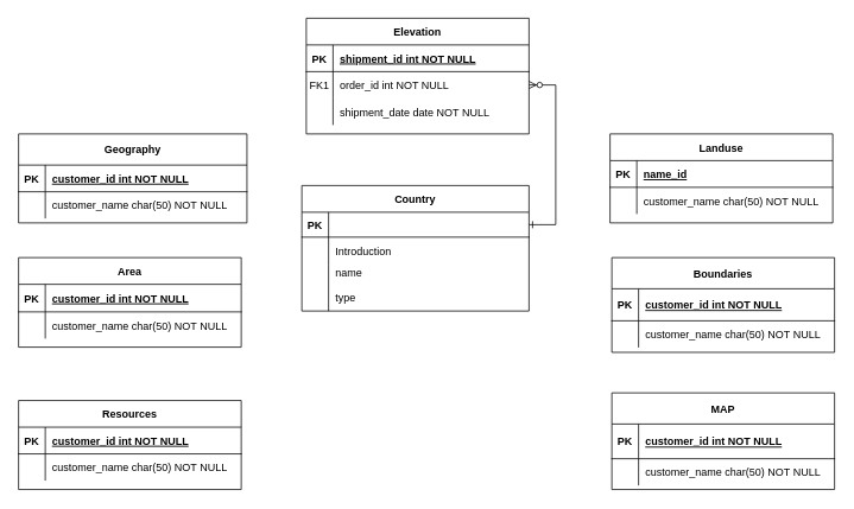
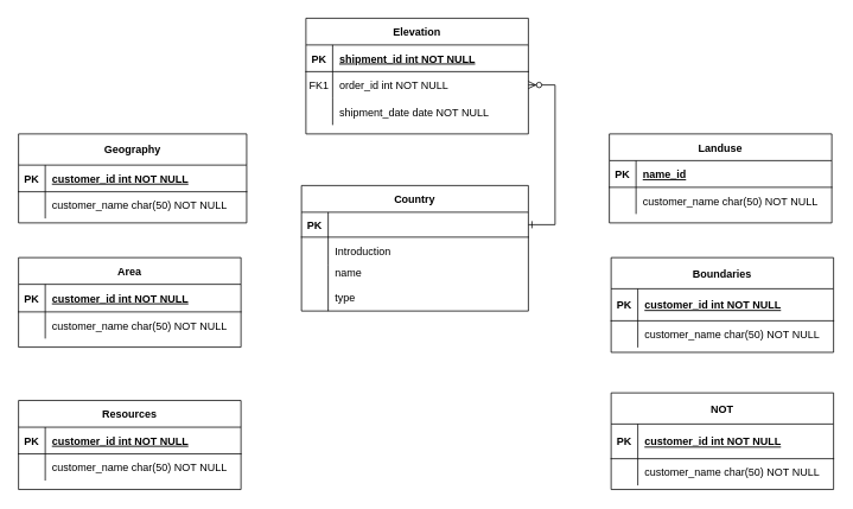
  <mxCell id="0" />
  <mxCell id="1" parent="0" />
  <mxCell id="2" value="" style="edgeStyle=entityRelationEdgeStyle;endArrow=ERzeroToMany;startArrow=ERone;endFill=1;startFill=0;rounded=0;" parent="1" source="4" target="16" edge="1"><mxGeometry width="100" height="100" relative="1" as="geometry"><mxPoint x="295" y="268" as="sourcePoint" /><mxPoint x="355" y="293" as="targetPoint" /></mxGeometry></mxCell>
  <mxCell id="3" value="Country" style="shape=table;startSize=30;container=1;collapsible=1;childLayout=tableLayout;fixedRows=1;rowLines=0;fontStyle=1;align=center;resizeLast=1;" parent="1" vertex="1"><mxGeometry x="338" y="208" width="255" height="141" as="geometry"><mxRectangle x="342" y="20" width="77" height="30" as="alternateBounds" /></mxGeometry></mxCell>
  <mxCell id="4" value="" style="shape=partialRectangle;collapsible=0;dropTarget=0;pointerEvents=0;fillColor=none;points=[[0,0.5],[1,0.5]];portConstraint=eastwest;top=0;left=0;right=0;bottom=1;" parent="3" vertex="1"><mxGeometry y="30" width="255" height="28" as="geometry" /></mxCell>
  <mxCell id="5" value="PK" style="shape=partialRectangle;overflow=hidden;connectable=0;fillColor=none;top=0;left=0;bottom=0;right=0;fontStyle=1;" parent="4" vertex="1"><mxGeometry width="30" height="28" as="geometry"><mxRectangle width="30" height="28" as="alternateBounds" /></mxGeometry></mxCell>
  <mxCell id="6" value="" style="shape=partialRectangle;collapsible=0;dropTarget=0;pointerEvents=0;fillColor=none;points=[[0,0.5],[1,0.5]];portConstraint=eastwest;top=0;left=0;right=0;bottom=0;" parent="3" vertex="1"><mxGeometry y="58" width="255" height="32" as="geometry" /></mxCell>
  <mxCell id="7" value="" style="shape=partialRectangle;overflow=hidden;connectable=0;fillColor=none;top=0;left=0;bottom=0;right=0;" parent="6" vertex="1"><mxGeometry width="30" height="32" as="geometry"><mxRectangle width="30" height="32" as="alternateBounds" /></mxGeometry></mxCell>
  <mxCell id="8" value="Introduction" style="shape=partialRectangle;overflow=hidden;connectable=0;fillColor=none;top=0;left=0;bottom=0;right=0;align=left;spacingLeft=6;" parent="6" vertex="1"><mxGeometry x="30" width="225" height="32" as="geometry"><mxRectangle width="225" height="32" as="alternateBounds" /></mxGeometry></mxCell>
  <mxCell id="9" value="" style="shape=partialRectangle;collapsible=0;dropTarget=0;pointerEvents=0;fillColor=none;points=[[0,0.5],[1,0.5]];portConstraint=eastwest;top=0;left=0;right=0;bottom=0;" parent="3" vertex="1"><mxGeometry y="90" width="255" height="51" as="geometry" /></mxCell>
  <mxCell id="10" value="" style="shape=partialRectangle;overflow=hidden;connectable=0;fillColor=none;top=0;left=0;bottom=0;right=0;" parent="9" vertex="1"><mxGeometry width="30" height="51" as="geometry"><mxRectangle width="30" height="51" as="alternateBounds" /></mxGeometry></mxCell>
  <mxCell id="11" value="" style="shape=partialRectangle;overflow=hidden;connectable=0;fillColor=none;top=0;left=0;bottom=0;right=0;align=left;spacingLeft=6;" parent="9" vertex="1"><mxGeometry x="30" width="225" height="51" as="geometry"><mxRectangle width="225" height="51" as="alternateBounds" /></mxGeometry></mxCell>
  <mxCell id="12" value="Elevation" style="shape=table;startSize=30;container=1;collapsible=1;childLayout=tableLayout;fixedRows=1;rowLines=0;fontStyle=1;align=center;resizeLast=1;" parent="1" vertex="1"><mxGeometry x="343" y="20" width="250" height="130" as="geometry" /></mxCell>
  <mxCell id="13" value="" style="shape=partialRectangle;collapsible=0;dropTarget=0;pointerEvents=0;fillColor=none;points=[[0,0.5],[1,0.5]];portConstraint=eastwest;top=0;left=0;right=0;bottom=1;" parent="12" vertex="1"><mxGeometry y="30" width="250" height="30" as="geometry" /></mxCell>
  <mxCell id="14" value="PK" style="shape=partialRectangle;overflow=hidden;connectable=0;fillColor=none;top=0;left=0;bottom=0;right=0;fontStyle=1;" parent="13" vertex="1"><mxGeometry width="30" height="30" as="geometry"><mxRectangle width="30" height="30" as="alternateBounds" /></mxGeometry></mxCell>
  <mxCell id="15" value="shipment_id int NOT NULL " style="shape=partialRectangle;overflow=hidden;connectable=0;fillColor=none;top=0;left=0;bottom=0;right=0;align=left;spacingLeft=6;fontStyle=5;" parent="13" vertex="1"><mxGeometry x="30" width="220" height="30" as="geometry"><mxRectangle width="220" height="30" as="alternateBounds" /></mxGeometry></mxCell>
  <mxCell id="16" value="" style="shape=partialRectangle;collapsible=0;dropTarget=0;pointerEvents=0;fillColor=none;points=[[0,0.5],[1,0.5]];portConstraint=eastwest;top=0;left=0;right=0;bottom=0;" parent="12" vertex="1"><mxGeometry y="60" width="250" height="30" as="geometry" /></mxCell>
  <mxCell id="17" value="FK1" style="shape=partialRectangle;overflow=hidden;connectable=0;fillColor=none;top=0;left=0;bottom=0;right=0;" parent="16" vertex="1"><mxGeometry width="30" height="30" as="geometry"><mxRectangle width="30" height="30" as="alternateBounds" /></mxGeometry></mxCell>
  <mxCell id="18" value="order_id int NOT NULL" style="shape=partialRectangle;overflow=hidden;connectable=0;fillColor=none;top=0;left=0;bottom=0;right=0;align=left;spacingLeft=6;" parent="16" vertex="1"><mxGeometry x="30" width="220" height="30" as="geometry"><mxRectangle width="220" height="30" as="alternateBounds" /></mxGeometry></mxCell>
  <mxCell id="19" value="" style="shape=partialRectangle;collapsible=0;dropTarget=0;pointerEvents=0;fillColor=none;points=[[0,0.5],[1,0.5]];portConstraint=eastwest;top=0;left=0;right=0;bottom=0;" parent="12" vertex="1"><mxGeometry y="90" width="250" height="30" as="geometry" /></mxCell>
  <mxCell id="20" value="" style="shape=partialRectangle;overflow=hidden;connectable=0;fillColor=none;top=0;left=0;bottom=0;right=0;" parent="19" vertex="1"><mxGeometry width="30" height="30" as="geometry"><mxRectangle width="30" height="30" as="alternateBounds" /></mxGeometry></mxCell>
  <mxCell id="21" value="shipment_date date NOT NULL" style="shape=partialRectangle;overflow=hidden;connectable=0;fillColor=none;top=0;left=0;bottom=0;right=0;align=left;spacingLeft=6;" parent="19" vertex="1"><mxGeometry x="30" width="220" height="30" as="geometry"><mxRectangle width="220" height="30" as="alternateBounds" /></mxGeometry></mxCell>
  <mxCell id="22" value="Boundaries" style="shape=table;startSize=35;container=1;collapsible=1;childLayout=tableLayout;fixedRows=1;rowLines=0;fontStyle=1;align=center;resizeLast=1;" parent="1" vertex="1"><mxGeometry x="686" y="289" width="250" height="106.458" as="geometry" /></mxCell>
  <mxCell id="23" value="" style="shape=partialRectangle;collapsible=0;dropTarget=0;pointerEvents=0;fillColor=none;points=[[0,0.5],[1,0.5]];portConstraint=eastwest;top=0;left=0;right=0;bottom=1;" parent="22" vertex="1"><mxGeometry y="35" width="250" height="36" as="geometry" /></mxCell>
  <mxCell id="24" value="PK" style="shape=partialRectangle;overflow=hidden;connectable=0;fillColor=none;top=0;left=0;bottom=0;right=0;fontStyle=1;" parent="23" vertex="1"><mxGeometry width="30" height="36" as="geometry"><mxRectangle width="30" height="36" as="alternateBounds" /></mxGeometry></mxCell>
  <mxCell id="25" value="customer_id int NOT NULL " style="shape=partialRectangle;overflow=hidden;connectable=0;fillColor=none;top=0;left=0;bottom=0;right=0;align=left;spacingLeft=6;fontStyle=5;" parent="23" vertex="1"><mxGeometry x="30" width="220" height="36" as="geometry"><mxRectangle width="220" height="36" as="alternateBounds" /></mxGeometry></mxCell>
  <mxCell id="26" value="" style="shape=partialRectangle;collapsible=0;dropTarget=0;pointerEvents=0;fillColor=none;points=[[0,0.5],[1,0.5]];portConstraint=eastwest;top=0;left=0;right=0;bottom=0;" parent="22" vertex="1"><mxGeometry y="71" width="250" height="30" as="geometry" /></mxCell>
  <mxCell id="27" value="" style="shape=partialRectangle;overflow=hidden;connectable=0;fillColor=none;top=0;left=0;bottom=0;right=0;" parent="26" vertex="1"><mxGeometry width="30" height="30" as="geometry"><mxRectangle width="30" height="30" as="alternateBounds" /></mxGeometry></mxCell>
  <mxCell id="28" value="customer_name char(50) NOT NULL" style="shape=partialRectangle;overflow=hidden;connectable=0;fillColor=none;top=0;left=0;bottom=0;right=0;align=left;spacingLeft=6;" parent="26" vertex="1"><mxGeometry x="30" width="220" height="30" as="geometry"><mxRectangle width="220" height="30" as="alternateBounds" /></mxGeometry></mxCell>
  <mxCell id="29" value="Area" style="shape=table;startSize=30;container=1;collapsible=1;childLayout=tableLayout;fixedRows=1;rowLines=0;fontStyle=1;align=center;resizeLast=1;" parent="1" vertex="1"><mxGeometry x="20" y="289" width="250" height="100.625" as="geometry" /></mxCell>
  <mxCell id="30" value="" style="shape=partialRectangle;collapsible=0;dropTarget=0;pointerEvents=0;fillColor=none;points=[[0,0.5],[1,0.5]];portConstraint=eastwest;top=0;left=0;right=0;bottom=1;" parent="29" vertex="1"><mxGeometry y="30" width="250" height="31" as="geometry" /></mxCell>
  <mxCell id="31" value="PK" style="shape=partialRectangle;overflow=hidden;connectable=0;fillColor=none;top=0;left=0;bottom=0;right=0;fontStyle=1;" parent="30" vertex="1"><mxGeometry width="30" height="31" as="geometry"><mxRectangle width="30" height="31" as="alternateBounds" /></mxGeometry></mxCell>
  <mxCell id="32" value="customer_id int NOT NULL " style="shape=partialRectangle;overflow=hidden;connectable=0;fillColor=none;top=0;left=0;bottom=0;right=0;align=left;spacingLeft=6;fontStyle=5;" parent="30" vertex="1"><mxGeometry x="30" width="220" height="31" as="geometry"><mxRectangle width="220" height="31" as="alternateBounds" /></mxGeometry></mxCell>
  <mxCell id="33" value="" style="shape=partialRectangle;collapsible=0;dropTarget=0;pointerEvents=0;fillColor=none;points=[[0,0.5],[1,0.5]];portConstraint=eastwest;top=0;left=0;right=0;bottom=0;" parent="29" vertex="1"><mxGeometry y="61" width="250" height="30" as="geometry" /></mxCell>
  <mxCell id="34" value="" style="shape=partialRectangle;overflow=hidden;connectable=0;fillColor=none;top=0;left=0;bottom=0;right=0;" parent="33" vertex="1"><mxGeometry width="30" height="30" as="geometry"><mxRectangle width="30" height="30" as="alternateBounds" /></mxGeometry></mxCell>
  <mxCell id="35" value="customer_name char(50) NOT NULL" style="shape=partialRectangle;overflow=hidden;connectable=0;fillColor=none;top=0;left=0;bottom=0;right=0;align=left;spacingLeft=6;" parent="33" vertex="1"><mxGeometry x="30" width="220" height="30" as="geometry"><mxRectangle width="220" height="30" as="alternateBounds" /></mxGeometry></mxCell>
  <mxCell id="36" value="Landuse" style="shape=table;startSize=30;container=1;collapsible=1;childLayout=tableLayout;fixedRows=1;rowLines=0;fontStyle=1;align=center;resizeLast=1;" parent="1" vertex="1"><mxGeometry x="684" y="150" width="250" height="100" as="geometry" /></mxCell>
  <mxCell id="37" value="" style="shape=partialRectangle;collapsible=0;dropTarget=0;pointerEvents=0;fillColor=none;points=[[0,0.5],[1,0.5]];portConstraint=eastwest;top=0;left=0;right=0;bottom=1;" parent="36" vertex="1"><mxGeometry y="30" width="250" height="30" as="geometry" /></mxCell>
  <mxCell id="38" value="PK" style="shape=partialRectangle;overflow=hidden;connectable=0;fillColor=none;top=0;left=0;bottom=0;right=0;fontStyle=1;" parent="37" vertex="1"><mxGeometry width="30" height="30" as="geometry"><mxRectangle width="30" height="30" as="alternateBounds" /></mxGeometry></mxCell>
  <mxCell id="39" value="name_id" style="shape=partialRectangle;overflow=hidden;connectable=0;fillColor=none;top=0;left=0;bottom=0;right=0;align=left;spacingLeft=6;fontStyle=5;" parent="37" vertex="1"><mxGeometry x="30" width="220" height="30" as="geometry"><mxRectangle width="220" height="30" as="alternateBounds" /></mxGeometry></mxCell>
  <mxCell id="40" value="" style="shape=partialRectangle;collapsible=0;dropTarget=0;pointerEvents=0;fillColor=none;points=[[0,0.5],[1,0.5]];portConstraint=eastwest;top=0;left=0;right=0;bottom=0;" parent="36" vertex="1"><mxGeometry y="60" width="250" height="30" as="geometry" /></mxCell>
  <mxCell id="41" value="" style="shape=partialRectangle;overflow=hidden;connectable=0;fillColor=none;top=0;left=0;bottom=0;right=0;" parent="40" vertex="1"><mxGeometry width="30" height="30" as="geometry"><mxRectangle width="30" height="30" as="alternateBounds" /></mxGeometry></mxCell>
  <mxCell id="42" value="customer_name char(50) NOT NULL" style="shape=partialRectangle;overflow=hidden;connectable=0;fillColor=none;top=0;left=0;bottom=0;right=0;align=left;spacingLeft=6;" parent="40" vertex="1"><mxGeometry x="30" width="220" height="30" as="geometry"><mxRectangle width="220" height="30" as="alternateBounds" /></mxGeometry></mxCell>
  <mxCell id="43" value="Resources" style="shape=table;startSize=30;container=1;collapsible=1;childLayout=tableLayout;fixedRows=1;rowLines=0;fontStyle=1;align=center;resizeLast=1;" parent="1" vertex="1"><mxGeometry x="20" y="449.58" width="250" height="100" as="geometry" /></mxCell>
  <mxCell id="44" value="" style="shape=partialRectangle;collapsible=0;dropTarget=0;pointerEvents=0;fillColor=none;points=[[0,0.5],[1,0.5]];portConstraint=eastwest;top=0;left=0;right=0;bottom=1;" parent="43" vertex="1"><mxGeometry y="30" width="250" height="30" as="geometry" /></mxCell>
  <mxCell id="45" value="PK" style="shape=partialRectangle;overflow=hidden;connectable=0;fillColor=none;top=0;left=0;bottom=0;right=0;fontStyle=1;" parent="44" vertex="1"><mxGeometry width="30" height="30" as="geometry"><mxRectangle width="30" height="30" as="alternateBounds" /></mxGeometry></mxCell>
  <mxCell id="46" value="customer_id int NOT NULL " style="shape=partialRectangle;overflow=hidden;connectable=0;fillColor=none;top=0;left=0;bottom=0;right=0;align=left;spacingLeft=6;fontStyle=5;" parent="44" vertex="1"><mxGeometry x="30" width="220" height="30" as="geometry"><mxRectangle width="220" height="30" as="alternateBounds" /></mxGeometry></mxCell>
  <mxCell id="47" value="" style="shape=partialRectangle;collapsible=0;dropTarget=0;pointerEvents=0;fillColor=none;points=[[0,0.5],[1,0.5]];portConstraint=eastwest;top=0;left=0;right=0;bottom=0;" parent="43" vertex="1"><mxGeometry y="60" width="250" height="30" as="geometry" /></mxCell>
  <mxCell id="48" value="" style="shape=partialRectangle;overflow=hidden;connectable=0;fillColor=none;top=0;left=0;bottom=0;right=0;" parent="47" vertex="1"><mxGeometry width="30" height="30" as="geometry"><mxRectangle width="30" height="30" as="alternateBounds" /></mxGeometry></mxCell>
  <mxCell id="49" value="customer_name char(50) NOT NULL" style="shape=partialRectangle;overflow=hidden;connectable=0;fillColor=none;top=0;left=0;bottom=0;right=0;align=left;spacingLeft=6;" parent="47" vertex="1"><mxGeometry x="30" width="220" height="30" as="geometry"><mxRectangle width="220" height="30" as="alternateBounds" /></mxGeometry></mxCell>
  <mxCell id="50" value="Geography" style="shape=table;startSize=35;container=1;collapsible=1;childLayout=tableLayout;fixedRows=1;rowLines=0;fontStyle=1;align=center;resizeLast=1;" parent="1" vertex="1"><mxGeometry x="20" y="150" width="256.4" height="100" as="geometry" /></mxCell>
  <mxCell id="51" value="" style="shape=partialRectangle;collapsible=0;dropTarget=0;pointerEvents=0;fillColor=none;points=[[0,0.5],[1,0.5]];portConstraint=eastwest;top=0;left=0;right=0;bottom=1;" parent="50" vertex="1"><mxGeometry y="35" width="256.4" height="30" as="geometry" /></mxCell>
  <mxCell id="52" value="PK" style="shape=partialRectangle;overflow=hidden;connectable=0;fillColor=none;top=0;left=0;bottom=0;right=0;fontStyle=1;" parent="51" vertex="1"><mxGeometry width="30" height="30" as="geometry"><mxRectangle width="30" height="30" as="alternateBounds" /></mxGeometry></mxCell>
  <mxCell id="53" value="customer_id int NOT NULL " style="shape=partialRectangle;overflow=hidden;connectable=0;fillColor=none;top=0;left=0;bottom=0;right=0;align=left;spacingLeft=6;fontStyle=5;" parent="51" vertex="1"><mxGeometry x="30" width="226.4" height="30" as="geometry"><mxRectangle width="226.4" height="30" as="alternateBounds" /></mxGeometry></mxCell>
  <mxCell id="54" value="" style="shape=partialRectangle;collapsible=0;dropTarget=0;pointerEvents=0;fillColor=none;points=[[0,0.5],[1,0.5]];portConstraint=eastwest;top=0;left=0;right=0;bottom=0;" parent="50" vertex="1"><mxGeometry y="65" width="256.4" height="30" as="geometry" /></mxCell>
  <mxCell id="55" value="" style="shape=partialRectangle;overflow=hidden;connectable=0;fillColor=none;top=0;left=0;bottom=0;right=0;" parent="54" vertex="1"><mxGeometry width="30" height="30" as="geometry"><mxRectangle width="30" height="30" as="alternateBounds" /></mxGeometry></mxCell>
  <mxCell id="56" value="customer_name char(50) NOT NULL" style="shape=partialRectangle;overflow=hidden;connectable=0;fillColor=none;top=0;left=0;bottom=0;right=0;align=left;spacingLeft=6;" parent="54" vertex="1"><mxGeometry x="30" width="226.4" height="30" as="geometry"><mxRectangle width="226.4" height="30" as="alternateBounds" /></mxGeometry></mxCell>
- <mxCell id="57" value="MAP" style="shape=table;startSize=35;container=1;collapsible=1;childLayout=tableLayout;fixedRows=1;rowLines=0;fontStyle=1;align=center;resizeLast=1;" parent="1" vertex="1"><mxGeometry x="686" y="441" width="250" height="108.583" as="geometry" /></mxCell>
+ <mxCell id="57" value="NOT" style="shape=table;startSize=35;container=1;collapsible=1;childLayout=tableLayout;fixedRows=1;rowLines=0;fontStyle=1;align=center;resizeLast=1;" parent="1" vertex="1"><mxGeometry x="686" y="441" width="250" height="108.583" as="geometry" /></mxCell>
  <mxCell id="58" value="" style="shape=partialRectangle;collapsible=0;dropTarget=0;pointerEvents=0;fillColor=none;points=[[0,0.5],[1,0.5]];portConstraint=eastwest;top=0;left=0;right=0;bottom=1;" parent="57" vertex="1"><mxGeometry y="35" width="250" height="39" as="geometry" /></mxCell>
  <mxCell id="59" value="PK" style="shape=partialRectangle;overflow=hidden;connectable=0;fillColor=none;top=0;left=0;bottom=0;right=0;fontStyle=1;" parent="58" vertex="1"><mxGeometry width="30" height="39" as="geometry"><mxRectangle width="30" height="39" as="alternateBounds" /></mxGeometry></mxCell>
  <mxCell id="60" value="customer_id int NOT NULL " style="shape=partialRectangle;overflow=hidden;connectable=0;fillColor=none;top=0;left=0;bottom=0;right=0;align=left;spacingLeft=6;fontStyle=5;" parent="58" vertex="1"><mxGeometry x="30" width="220" height="39" as="geometry"><mxRectangle width="220" height="39" as="alternateBounds" /></mxGeometry></mxCell>
  <mxCell id="61" value="" style="shape=partialRectangle;collapsible=0;dropTarget=0;pointerEvents=0;fillColor=none;points=[[0,0.5],[1,0.5]];portConstraint=eastwest;top=0;left=0;right=0;bottom=0;" parent="57" vertex="1"><mxGeometry y="74" width="250" height="30" as="geometry" /></mxCell>
  <mxCell id="62" value="" style="shape=partialRectangle;overflow=hidden;connectable=0;fillColor=none;top=0;left=0;bottom=0;right=0;" parent="61" vertex="1"><mxGeometry width="30" height="30" as="geometry"><mxRectangle width="30" height="30" as="alternateBounds" /></mxGeometry></mxCell>
  <mxCell id="63" value="customer_name char(50) NOT NULL" style="shape=partialRectangle;overflow=hidden;connectable=0;fillColor=none;top=0;left=0;bottom=0;right=0;align=left;spacingLeft=6;" parent="61" vertex="1"><mxGeometry x="30" width="220" height="30" as="geometry"><mxRectangle width="220" height="30" as="alternateBounds" /></mxGeometry></mxCell>
  <mxCell id="64" value="name" style="shape=partialRectangle;overflow=hidden;connectable=0;fillColor=none;top=0;left=0;bottom=0;right=0;align=left;spacingLeft=6;" parent="1" vertex="1"><mxGeometry x="368" y="291" width="126" height="30" as="geometry"><mxRectangle width="220" height="30" as="alternateBounds" /></mxGeometry></mxCell>
  <mxCell id="65" value="type" style="shape=partialRectangle;overflow=hidden;connectable=0;fillColor=none;top=0;left=0;bottom=0;right=0;align=left;spacingLeft=6;" parent="1" vertex="1"><mxGeometry x="368" y="318" width="129" height="30" as="geometry"><mxRectangle width="220" height="30" as="alternateBounds" /></mxGeometry></mxCell>
